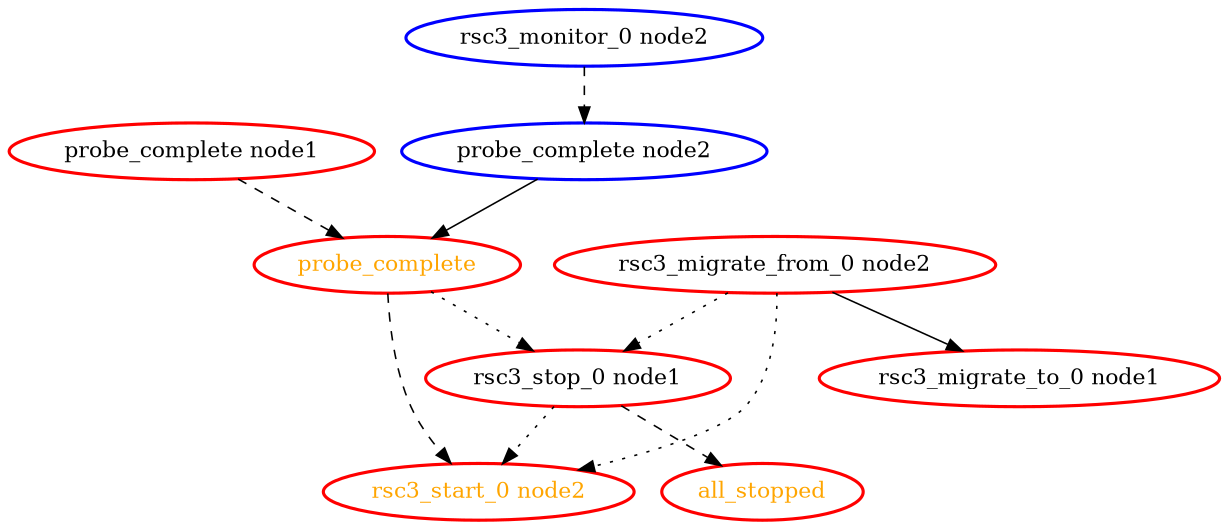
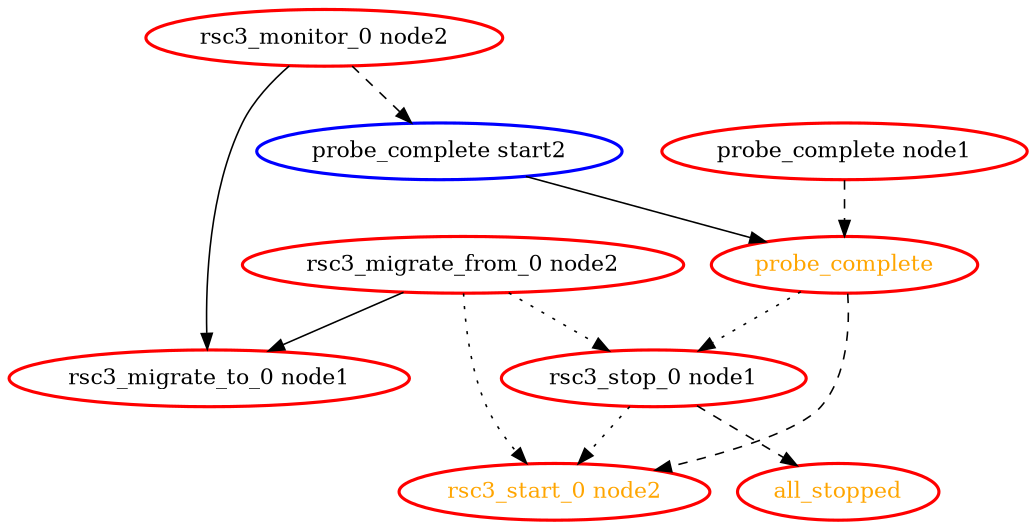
  digraph {
    node [color=red fontcolor=black style=bold]
    edge [style=dashed]
    all_stopped [fontcolor=orange]
    probe_complete [fontcolor=orange]
    "probe_complete node1"
    "rsc3_start_0 node2" [fontcolor=orange]
    "rsc3_stop_0 node1"
-   "probe_complete node2" [color=blue]
+   "probe_complete node2" [color=blue label="probe_complete start2"]
    "rsc3_migrate_from_0 node2"
    "rsc3_migrate_to_0 node1"
-   "rsc3_monitor_0 node2" [color=blue]
+   "rsc3_monitor_0 node2"
    probe_complete -> "rsc3_start_0 node2"
    probe_complete -> "rsc3_stop_0 node1" [style=dotted]
    "probe_complete node1" -> probe_complete
    "rsc3_stop_0 node1" -> all_stopped
    "rsc3_stop_0 node1" -> "rsc3_start_0 node2" [style=dotted]
    "probe_complete node2" -> probe_complete [style=solid]
    "rsc3_migrate_from_0 node2" -> "rsc3_start_0 node2" [style=dotted]
    "rsc3_migrate_from_0 node2" -> "rsc3_stop_0 node1" [style=dotted]
    "rsc3_migrate_from_0 node2" -> "rsc3_migrate_to_0 node1" [style=solid]
    "rsc3_monitor_0 node2" -> "probe_complete node2"
+   "rsc3_monitor_0 node2" -> "rsc3_migrate_to_0 node1" [style=solid]
  }
